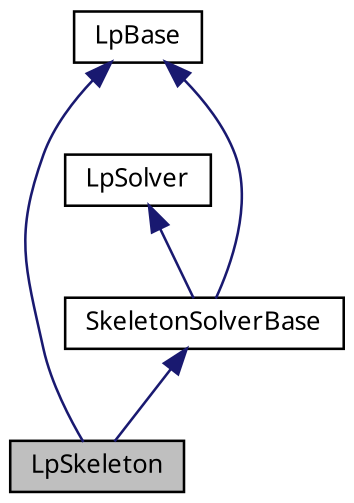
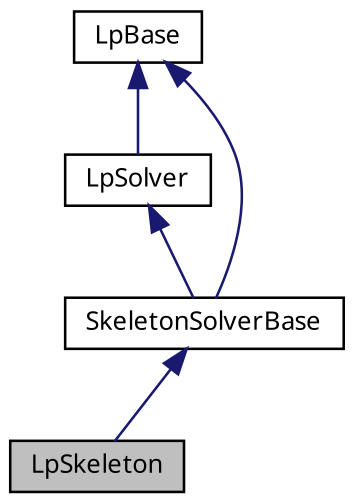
  digraph {
    fontname="Noto Sans"
    node [color=black fillcolor=white fontname="Noto Sans" fontsize=10 shape=record style=filled]
    edge [color=midnightblue dir=back fontname="Noto Sans" fontsize=10 labelfontname=FreeSans labelfontsize=10 style=solid]
    n1 [fillcolor=grey75 fontcolor=black height=0.2 label=LpSkeleton width=0.4]
    n2 [height=0.2 label=LpSolver width=0.4]
    n3 [height=0.2 label=SkeletonSolverBase width=0.4]
    n4 [height=0.2 label=LpBase width=0.4]
    n2 -> n3
    n3 -> n1
-   n4 -> n1
+   n4 -> n2
    n4 -> n3
  }
